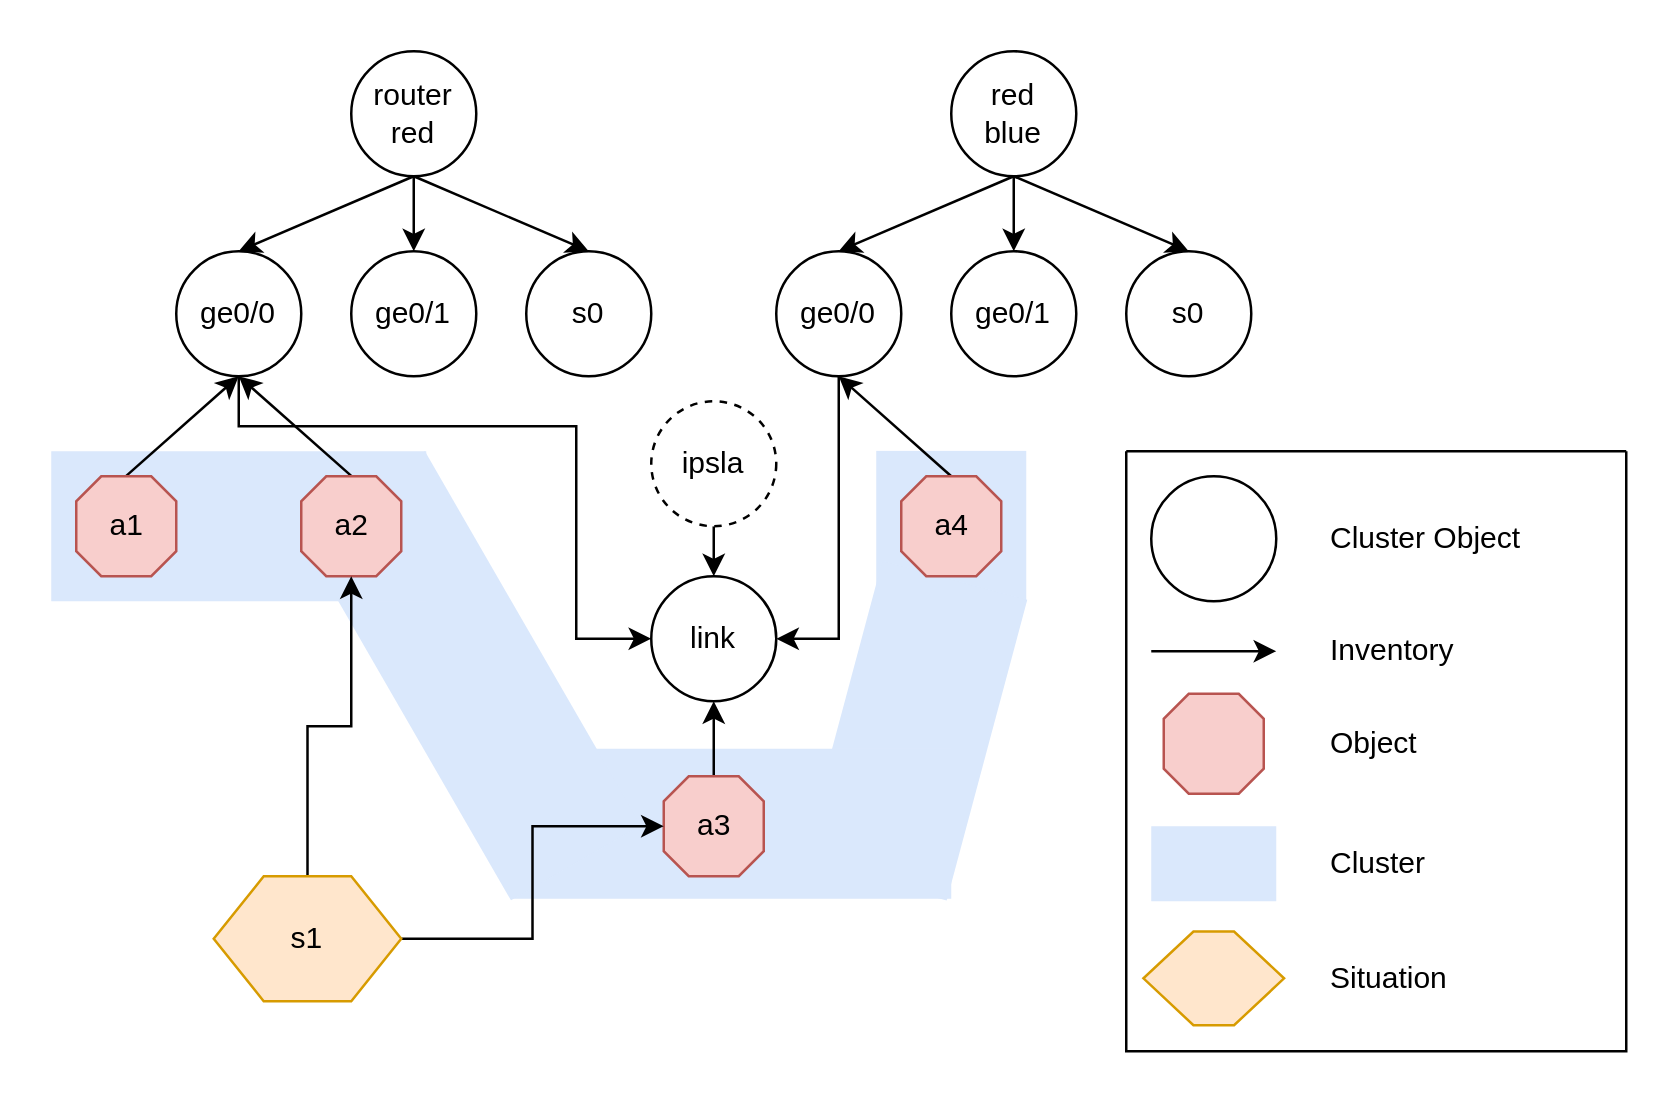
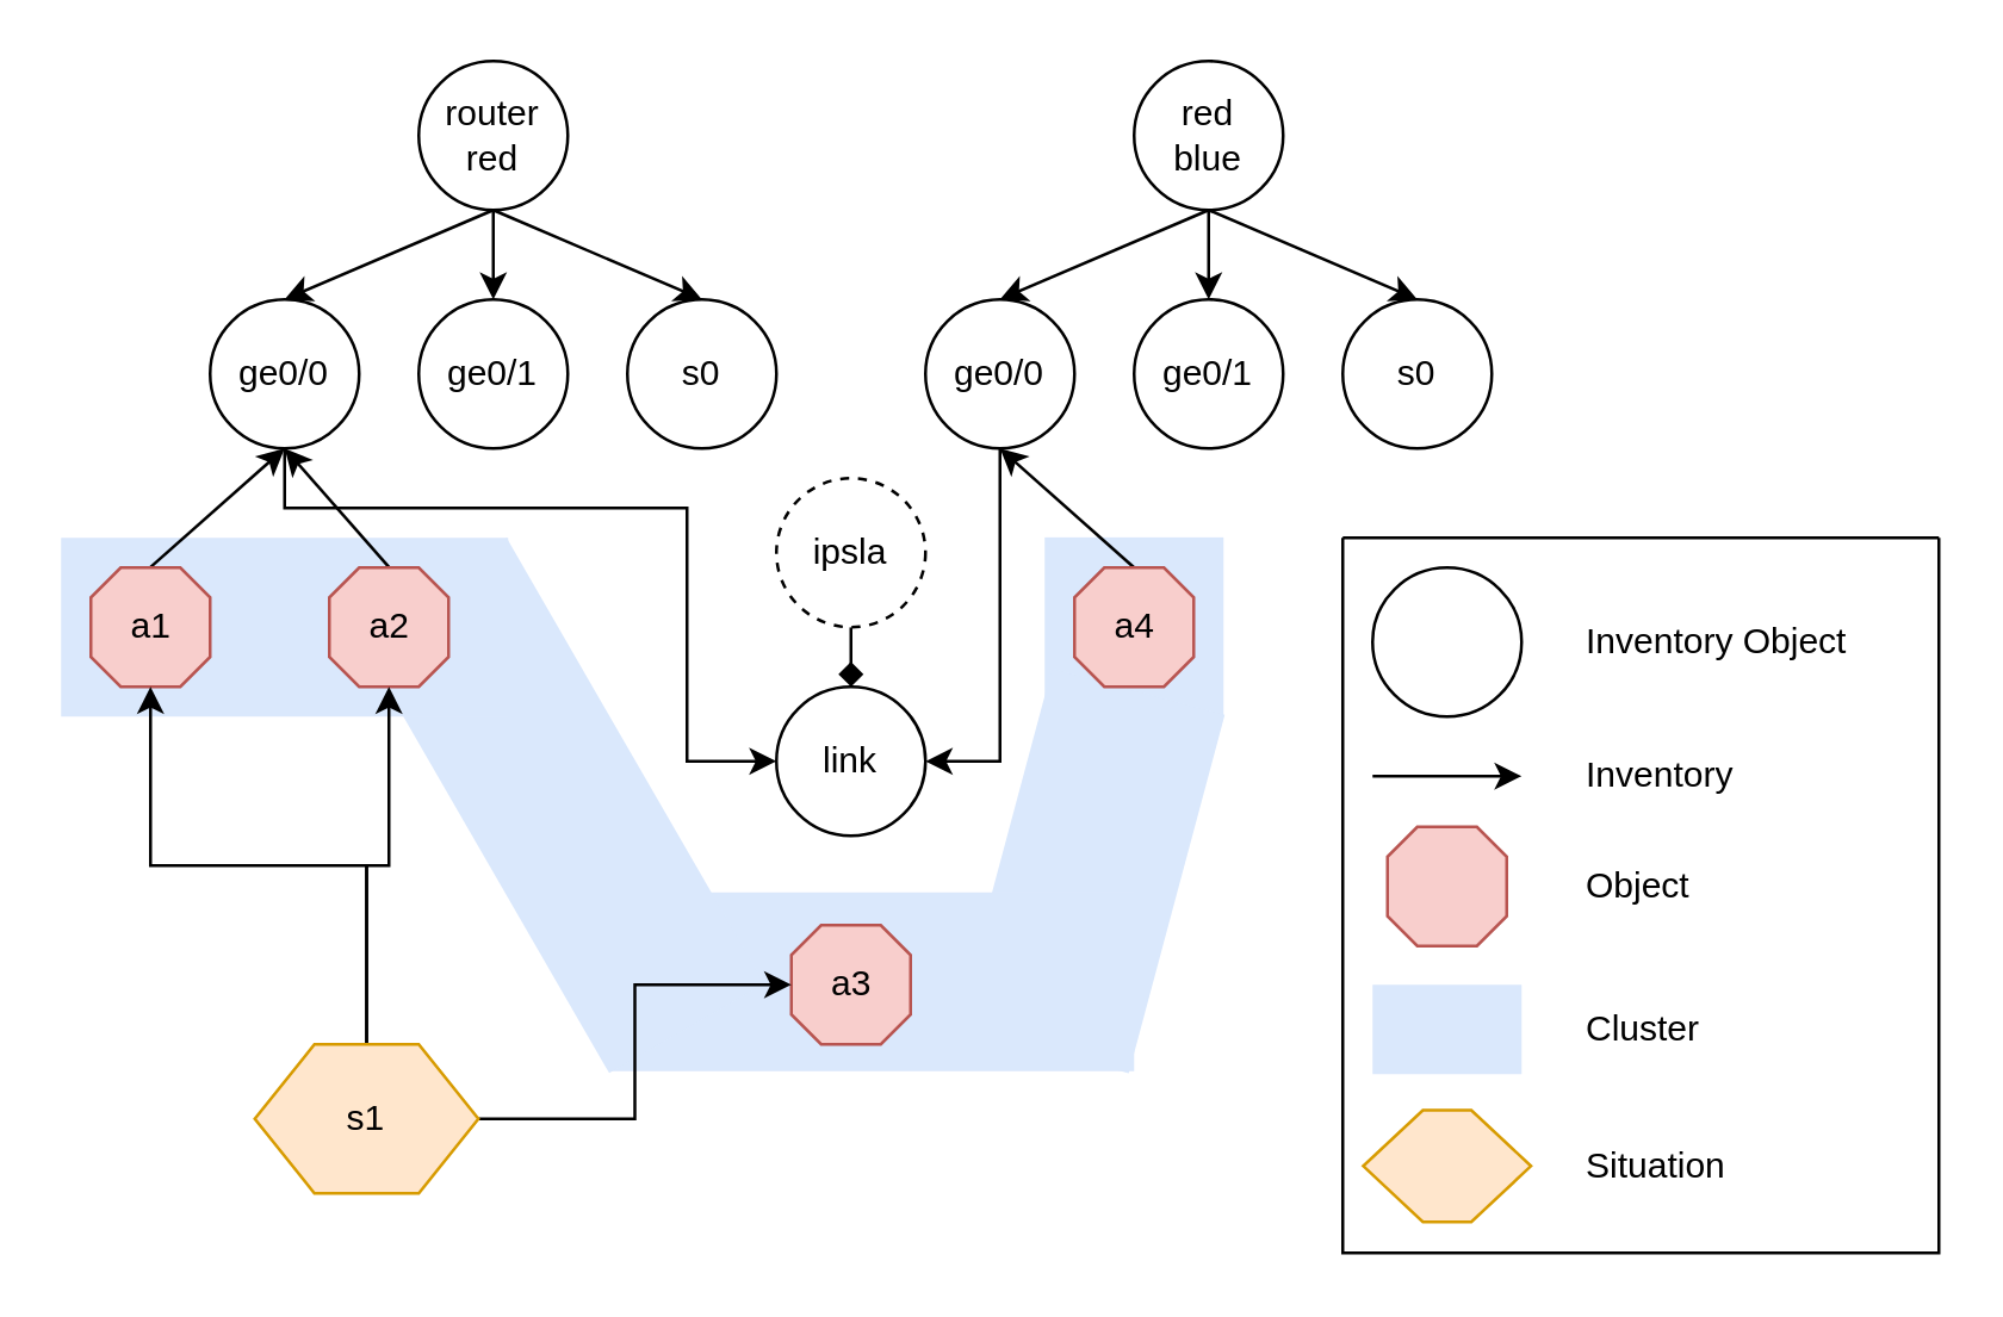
  <mxCell id="0" />
  <mxCell id="1" parent="0" />
  <mxCell id="2" value="" style="rounded=0;whiteSpace=wrap;html=1;fillColor=#dae8fc;strokeColor=none;glass=0;" vertex="1" parent="1"><mxGeometry x="350" y="179.85" width="60" height="60" as="geometry" /></mxCell>
  <mxCell id="3" value="" style="rounded=0;whiteSpace=wrap;html=1;fillColor=#dae8fc;strokeColor=none;glass=0;rotation=-75;" vertex="1" parent="1"><mxGeometry x="303.07" y="261.81" width="124.5" height="60" as="geometry" /></mxCell>
  <mxCell id="4" value="" style="rounded=0;whiteSpace=wrap;html=1;fillColor=#dae8fc;strokeColor=none;glass=0;" vertex="1" parent="1"><mxGeometry x="204" y="299" width="176" height="60" as="geometry" /></mxCell>
  <mxCell id="5" value="" style="rounded=0;whiteSpace=wrap;html=1;fillColor=#dae8fc;strokeColor=none;glass=0;rotation=60;" vertex="1" parent="1"><mxGeometry x="100.31" y="239.85" width="172.75" height="60" as="geometry" /></mxCell>
  <mxCell id="6" value="" style="rounded=0;whiteSpace=wrap;html=1;fillColor=#dae8fc;strokeColor=none;glass=0;" vertex="1" parent="1"><mxGeometry x="20" y="180" width="150" height="60" as="geometry" /></mxCell>
  <mxCell id="7" style="rounded=0;orthogonalLoop=1;jettySize=auto;html=1;exitX=0.5;exitY=1;exitDx=0;exitDy=0;entryX=0.5;entryY=0;entryDx=0;entryDy=0;" edge="1" parent="1" source="10" target="18"><mxGeometry relative="1" as="geometry" /></mxCell>
  <mxCell id="8" style="edgeStyle=none;rounded=0;orthogonalLoop=1;jettySize=auto;html=1;exitX=0.5;exitY=1;exitDx=0;exitDy=0;entryX=0.5;entryY=0;entryDx=0;entryDy=0;" edge="1" parent="1" source="10" target="19"><mxGeometry relative="1" as="geometry" /></mxCell>
  <mxCell id="9" style="edgeStyle=none;rounded=0;orthogonalLoop=1;jettySize=auto;html=1;exitX=0.5;exitY=1;exitDx=0;exitDy=0;entryX=0.5;entryY=0;entryDx=0;entryDy=0;" edge="1" parent="1" source="10" target="20"><mxGeometry relative="1" as="geometry" /></mxCell>
  <mxCell id="10" value="router&lt;br&gt;red" style="ellipse;whiteSpace=wrap;html=1;aspect=fixed;" vertex="1" parent="1"><mxGeometry x="140" y="20" width="50" height="50" as="geometry" /></mxCell>
  <mxCell id="11" style="edgeStyle=none;rounded=0;orthogonalLoop=1;jettySize=auto;html=1;exitX=0.5;exitY=1;exitDx=0;exitDy=0;entryX=0.5;entryY=0;entryDx=0;entryDy=0;" edge="1" parent="1" source="14" target="23"><mxGeometry relative="1" as="geometry" /></mxCell>
  <mxCell id="12" style="edgeStyle=none;rounded=0;orthogonalLoop=1;jettySize=auto;html=1;exitX=0.5;exitY=1;exitDx=0;exitDy=0;entryX=0.5;entryY=0;entryDx=0;entryDy=0;" edge="1" parent="1" source="14" target="24"><mxGeometry relative="1" as="geometry" /></mxCell>
  <mxCell id="13" style="edgeStyle=none;rounded=0;orthogonalLoop=1;jettySize=auto;html=1;exitX=0.5;exitY=1;exitDx=0;exitDy=0;entryX=0.5;entryY=0;entryDx=0;entryDy=0;" edge="1" parent="1" source="14" target="25"><mxGeometry relative="1" as="geometry" /></mxCell>
  <mxCell id="14" value="red&lt;br&gt;blue" style="ellipse;whiteSpace=wrap;html=1;aspect=fixed;" vertex="1" parent="1"><mxGeometry x="380" y="20" width="50" height="50" as="geometry" /></mxCell>
  <mxCell id="15" style="edgeStyle=orthogonalEdgeStyle;rounded=0;orthogonalLoop=1;jettySize=auto;html=1;exitX=0.5;exitY=1;exitDx=0;exitDy=0;entryX=0;entryY=0.5;entryDx=0;entryDy=0;" edge="1" parent="1" source="18" target="29"><mxGeometry relative="1" as="geometry"><Array as="points"><mxPoint x="95" y="170" /><mxPoint x="230" y="170" /><mxPoint x="230" y="255" /></Array></mxGeometry></mxCell>
  <mxCell id="16" style="rounded=0;orthogonalLoop=1;jettySize=auto;html=1;elbow=vertical;entryX=0.5;entryY=1;entryDx=0;entryDy=0;exitX=0.5;exitY=-0.004;exitDx=0;exitDy=0;exitPerimeter=0;" edge="1" parent="1" source="41" target="18"><mxGeometry relative="1" as="geometry" /></mxCell>
  <mxCell id="17" style="edgeStyle=none;rounded=0;orthogonalLoop=1;jettySize=auto;html=1;exitX=0.5;exitY=-0.004;exitDx=0;exitDy=0;entryX=0.5;entryY=1;entryDx=0;entryDy=0;elbow=vertical;exitPerimeter=0;" edge="1" parent="1" source="42" target="18"><mxGeometry relative="1" as="geometry" /></mxCell>
  <mxCell id="18" value="ge0/0" style="ellipse;whiteSpace=wrap;html=1;aspect=fixed;" vertex="1" parent="1"><mxGeometry x="70" y="100" width="50" height="50" as="geometry" /></mxCell>
  <mxCell id="19" value="ge0/1" style="ellipse;whiteSpace=wrap;html=1;aspect=fixed;" vertex="1" parent="1"><mxGeometry x="140" y="100" width="50" height="50" as="geometry" /></mxCell>
  <mxCell id="20" value="s0" style="ellipse;whiteSpace=wrap;html=1;aspect=fixed;" vertex="1" parent="1"><mxGeometry x="210" y="100" width="50" height="50" as="geometry" /></mxCell>
  <mxCell id="21" style="edgeStyle=orthogonalEdgeStyle;rounded=0;orthogonalLoop=1;jettySize=auto;elbow=vertical;html=1;exitX=0.5;exitY=1;exitDx=0;exitDy=0;entryX=1;entryY=0.5;entryDx=0;entryDy=0;" edge="1" parent="1" source="23" target="29"><mxGeometry relative="1" as="geometry" /></mxCell>
  <mxCell id="22" style="edgeStyle=none;rounded=0;orthogonalLoop=1;jettySize=auto;html=1;exitX=0.5;exitY=0;exitDx=0;exitDy=0;entryX=0.5;entryY=1;entryDx=0;entryDy=0;elbow=vertical;exitPerimeter=0;" edge="1" parent="1" source="44" target="23"><mxGeometry relative="1" as="geometry" /></mxCell>
  <mxCell id="23" value="ge0/0" style="ellipse;whiteSpace=wrap;html=1;aspect=fixed;" vertex="1" parent="1"><mxGeometry x="310" y="100" width="50" height="50" as="geometry" /></mxCell>
  <mxCell id="24" value="ge0/1" style="ellipse;whiteSpace=wrap;html=1;aspect=fixed;" vertex="1" parent="1"><mxGeometry x="380" y="100" width="50" height="50" as="geometry" /></mxCell>
  <mxCell id="25" value="s0" style="ellipse;whiteSpace=wrap;html=1;aspect=fixed;" vertex="1" parent="1"><mxGeometry x="450" y="100" width="50" height="50" as="geometry" /></mxCell>
- <mxCell id="26" style="edgeStyle=none;rounded=0;orthogonalLoop=1;jettySize=auto;html=1;exitX=0.5;exitY=1;exitDx=0;exitDy=0;entryX=0.5;entryY=0;entryDx=0;entryDy=0;" edge="1" parent="1" source="27" target="29"><mxGeometry relative="1" as="geometry" /></mxCell>
+ <mxCell id="26" style="edgeStyle=none;rounded=0;orthogonalLoop=1;jettySize=auto;html=1;exitX=0.5;exitY=1;exitDx=0;exitDy=0;entryX=0.5;entryY=0;entryDx=0;entryDy=0;endArrow=diamond;" edge="1" parent="1" source="27" target="29"><mxGeometry relative="1" as="geometry" /></mxCell>
  <mxCell id="27" value="ipsla" style="ellipse;whiteSpace=wrap;html=1;aspect=fixed;dashed=1;" vertex="1" parent="1"><mxGeometry x="260" y="160" width="50" height="50" as="geometry" /></mxCell>
- <mxCell id="28" style="edgeStyle=none;rounded=0;orthogonalLoop=1;jettySize=auto;html=1;elbow=vertical;entryX=0.5;entryY=1;entryDx=0;entryDy=0;" edge="1" parent="1" source="43" target="29"><mxGeometry relative="1" as="geometry" /></mxCell>
  <mxCell id="29" value="link" style="ellipse;whiteSpace=wrap;html=1;aspect=fixed;" vertex="1" parent="1"><mxGeometry x="260" y="230" width="50" height="50" as="geometry" /></mxCell>
  <mxCell id="30" value="" style="swimlane;startSize=0;" vertex="1" parent="1"><mxGeometry x="450" y="180" width="200" height="240" as="geometry"><mxRectangle x="410" y="320" width="50" height="40" as="alternateBounds" /></mxGeometry></mxCell>
  <mxCell id="31" value="" style="ellipse;whiteSpace=wrap;html=1;aspect=fixed;" vertex="1" parent="30"><mxGeometry x="10" y="10" width="50" height="50" as="geometry" /></mxCell>
- <mxCell id="32" value="Cluster Object" style="text;html=1;strokeColor=none;fillColor=none;align=left;verticalAlign=middle;whiteSpace=wrap;rounded=0;" vertex="1" parent="30"><mxGeometry x="80" y="20" width="100" height="30" as="geometry" /></mxCell>
+ <mxCell id="32" value="Inventory Object" style="text;html=1;strokeColor=none;fillColor=none;align=left;verticalAlign=middle;whiteSpace=wrap;rounded=0;" vertex="1" parent="30"><mxGeometry x="80" y="20" width="100" height="30" as="geometry" /></mxCell>
  <mxCell id="33" value="" style="endArrow=classic;html=1;rounded=0;elbow=vertical;" edge="1" parent="30"><mxGeometry width="50" height="50" relative="1" as="geometry"><mxPoint x="10" y="80" as="sourcePoint" /><mxPoint x="60" y="80" as="targetPoint" /></mxGeometry></mxCell>
  <mxCell id="34" value="Inventory" style="text;html=1;strokeColor=none;fillColor=none;align=left;verticalAlign=middle;whiteSpace=wrap;rounded=0;" vertex="1" parent="30"><mxGeometry x="80" y="65" width="100" height="30" as="geometry" /></mxCell>
  <mxCell id="35" value="" style="verticalLabelPosition=middle;verticalAlign=middle;html=1;shape=mxgraph.basic.polygon;polyCoords=[[0.25,0],[0.75,0],[1,0.25],[1,0.75],[0.75,1],[0.25,1],[0,0.75],[0,0.25]];polyline=0;labelPosition=center;align=center;fillColor=#f8cecc;strokeColor=#b85450;aspect=fixed;" vertex="1" parent="30"><mxGeometry x="15" y="97" width="40" height="40" as="geometry" /></mxCell>
  <mxCell id="36" value="Object" style="text;html=1;strokeColor=none;fillColor=none;align=left;verticalAlign=middle;whiteSpace=wrap;rounded=0;" vertex="1" parent="30"><mxGeometry x="80" y="102" width="100" height="30" as="geometry" /></mxCell>
  <mxCell id="37" value="" style="rounded=0;whiteSpace=wrap;html=1;fillColor=#dae8fc;strokeColor=none;glass=0;" vertex="1" parent="30"><mxGeometry x="10" y="150" width="50" height="30" as="geometry" /></mxCell>
  <mxCell id="38" value="Cluster" style="text;html=1;strokeColor=none;fillColor=none;align=left;verticalAlign=middle;whiteSpace=wrap;rounded=0;" vertex="1" parent="30"><mxGeometry x="80" y="150" width="100" height="30" as="geometry" /></mxCell>
  <mxCell id="39" value="" style="shape=hexagon;perimeter=hexagonPerimeter2;whiteSpace=wrap;html=1;fixedSize=1;glass=0;aspect=fixed;fillColor=#ffe6cc;strokeColor=#d79b00;" vertex="1" parent="30"><mxGeometry x="6.88" y="192.09" width="56.25" height="37.5" as="geometry" /></mxCell>
  <mxCell id="40" value="Situation" style="text;html=1;strokeColor=none;fillColor=none;align=left;verticalAlign=middle;whiteSpace=wrap;rounded=0;" vertex="1" parent="30"><mxGeometry x="80" y="195.84" width="100" height="30" as="geometry" /></mxCell>
  <mxCell id="41" value="a1&lt;br&gt;" style="verticalLabelPosition=middle;verticalAlign=middle;html=1;shape=mxgraph.basic.polygon;polyCoords=[[0.25,0],[0.75,0],[1,0.25],[1,0.75],[0.75,1],[0.25,1],[0,0.75],[0,0.25]];polyline=0;labelPosition=center;align=center;fillColor=#f8cecc;strokeColor=#b85450;aspect=fixed;" vertex="1" parent="1"><mxGeometry x="30" y="190" width="40" height="40" as="geometry" /></mxCell>
- <mxCell id="42" value="a2" style="verticalLabelPosition=middle;verticalAlign=middle;html=1;shape=mxgraph.basic.polygon;polyCoords=[[0.25,0],[0.75,0],[1,0.25],[1,0.75],[0.75,1],[0.25,1],[0,0.75],[0,0.25]];polyline=0;labelPosition=center;align=center;fillColor=#f8cecc;strokeColor=#b85450;aspect=fixed;" vertex="1" parent="1"><mxGeometry x="120" y="190" width="40" height="40" as="geometry" /></mxCell>
+ <mxCell id="42" value="a2" style="verticalLabelPosition=middle;verticalAlign=middle;html=1;shape=mxgraph.basic.polygon;polyCoords=[[0.25,0],[0.75,0],[1,0.25],[1,0.75],[0.75,1],[0.25,1],[0,0.75],[0,0.25]];polyline=0;labelPosition=center;align=center;fillColor=#f8cecc;strokeColor=#b85450;aspect=fixed;" vertex="1" parent="1"><mxGeometry x="110" y="190" width="40" height="40" as="geometry" /></mxCell>
  <mxCell id="43" value="a3" style="verticalLabelPosition=middle;verticalAlign=middle;html=1;shape=mxgraph.basic.polygon;polyCoords=[[0.25,0],[0.75,0],[1,0.25],[1,0.75],[0.75,1],[0.25,1],[0,0.75],[0,0.25]];polyline=0;labelPosition=center;align=center;fillColor=#f8cecc;strokeColor=#b85450;aspect=fixed;" vertex="1" parent="1"><mxGeometry x="265" y="310" width="40" height="40" as="geometry" /></mxCell>
  <mxCell id="44" value="a4" style="verticalLabelPosition=middle;verticalAlign=middle;html=1;shape=mxgraph.basic.polygon;polyCoords=[[0.25,0],[0.75,0],[1,0.25],[1,0.75],[0.75,1],[0.25,1],[0,0.75],[0,0.25]];polyline=0;labelPosition=center;align=center;fillColor=#f8cecc;strokeColor=#b85450;aspect=fixed;" vertex="1" parent="1"><mxGeometry x="360" y="190" width="40" height="40" as="geometry" /></mxCell>
+ <mxCell id="45" style="edgeStyle=orthogonalEdgeStyle;rounded=0;orthogonalLoop=1;jettySize=auto;html=1;exitX=0.5;exitY=0;exitDx=0;exitDy=0;fillColor=#6666FF;elbow=vertical;entryX=0.5;entryY=1;entryDx=0;entryDy=0;entryPerimeter=0;" edge="1" parent="1" source="48" target="41"><mxGeometry relative="1" as="geometry" /></mxCell>
  <mxCell id="46" style="edgeStyle=orthogonalEdgeStyle;rounded=0;orthogonalLoop=1;jettySize=auto;html=1;exitX=0.5;exitY=0;exitDx=0;exitDy=0;fillColor=#6666FF;elbow=vertical;" edge="1" parent="1" source="48" target="42"><mxGeometry relative="1" as="geometry" /></mxCell>
  <mxCell id="47" style="edgeStyle=orthogonalEdgeStyle;rounded=0;orthogonalLoop=1;jettySize=auto;html=1;exitX=1;exitY=0.5;exitDx=0;exitDy=0;fillColor=#6666FF;elbow=vertical;" edge="1" parent="1" source="48" target="43"><mxGeometry relative="1" as="geometry" /></mxCell>
  <mxCell id="48" value="s1" style="shape=hexagon;perimeter=hexagonPerimeter2;whiteSpace=wrap;html=1;fixedSize=1;glass=0;aspect=fixed;fillColor=#ffe6cc;strokeColor=#d79b00;" vertex="1" parent="1"><mxGeometry x="84.99" y="350" width="75.01" height="50" as="geometry" /></mxCell>
